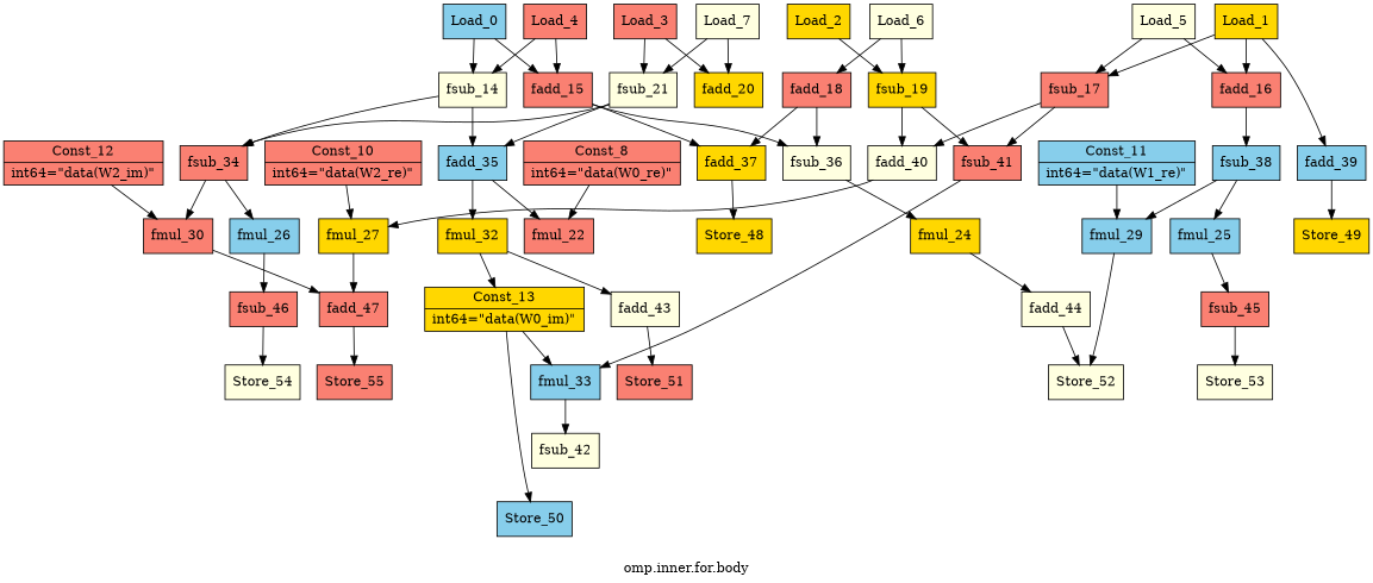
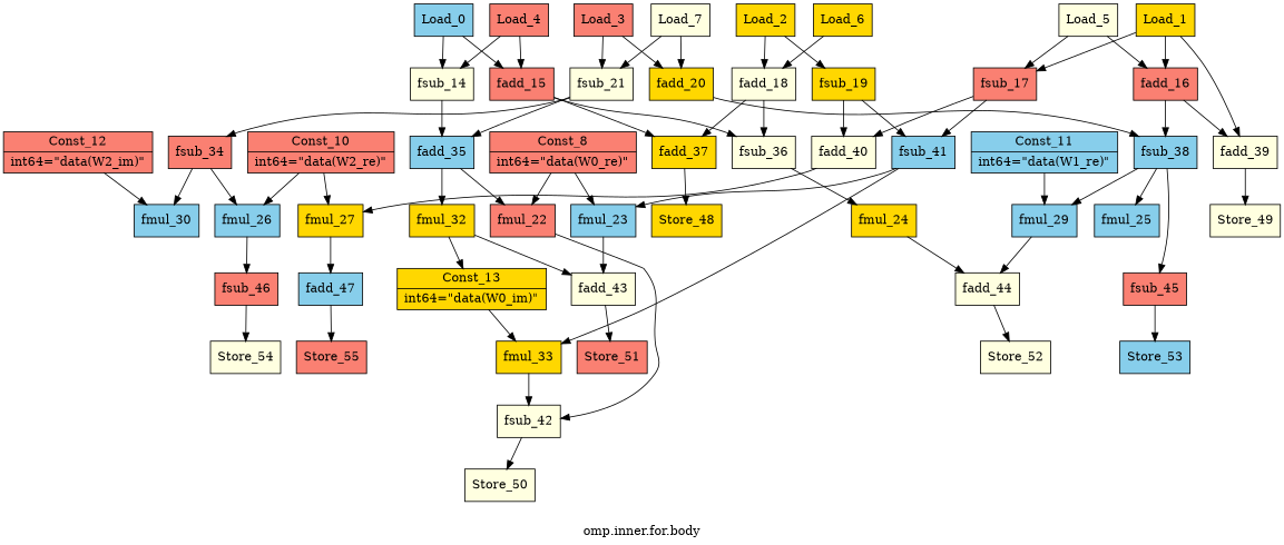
  digraph {
    label="omp.inner.for.body"
    node [fillcolor=lightyellow opcode=fadd shape=record style=filled type=op]
    edge [operand=any2input]
    n1 [data=in_re fillcolor=skyblue label="{Load_0}" opcode=input type=""]
    n2 [label="{fsub_14}"]
    n3 [fillcolor=salmon label="{fadd_15}"]
    n4 [fillcolor=salmon label="{fsub_34}"]
    n5 [fillcolor=skyblue label="{fadd_35}"]
    n6 [label="{fsub_36}"]
    n7 [fillcolor=gold label="{fadd_37}"]
    n8 [fillcolor=skyblue label="{fmul_26}" opcode=fmul]
-   n9 [fillcolor=salmon label="{fmul_30}" opcode=fmul]
+   n9 [fillcolor=skyblue label="{fmul_30}" opcode=fmul]
    n10 [fillcolor=salmon label="{fmul_22}" opcode=fmul]
    n11 [fillcolor=gold label="{fmul_32}" opcode=fmul]
    n12 [fillcolor=gold label="{fmul_24}" opcode=fmul]
    n13 [data=out_re fillcolor=gold label="{Store_48}" opcode=output type=""]
    n14 [data=in_im fillcolor=gold label="{Load_1}" opcode=input type=""]
    n15 [fillcolor=salmon label="{fadd_16}"]
    n16 [fillcolor=salmon label="{fsub_17}"]
-   n17 [fillcolor=skyblue label="{fadd_39}"]
+   n17 [label="{fadd_39}"]
    n18 [fillcolor=skyblue label="{fsub_38}"]
    n19 [label="{fadd_40}"]
-   n20 [fillcolor=salmon label="{fsub_41}"]
+   n20 [fillcolor=skyblue label="{fsub_41}"]
    n21 [fillcolor=skyblue label="{fmul_25}" opcode=fmul]
    n22 [fillcolor=skyblue label="{fmul_29}" opcode=fmul]
-   n23 [data=out_im fillcolor=gold label="{Store_49}" opcode=output type=""]
+   n23 [data=out_im label="{Store_49}" opcode=output type=""]
    n24 [fillcolor=gold label="{fmul_27}" opcode=fmul]
-   n26 [fillcolor=skyblue label="{fmul_33}" opcode=fmul]
+   n25 [fillcolor=skyblue label="{fmul_23}" opcode=fmul]
+   n26 [fillcolor=gold label="{fmul_33}" opcode=fmul]
    n27 [data=in_re fillcolor=gold label="{Load_2}" opcode=input type=""]
-   n28 [fillcolor=salmon label="{fadd_18}"]
+   n28 [label="{fadd_18}"]
    n29 [fillcolor=gold label="{fsub_19}"]
    n30 [data=in_im fillcolor=salmon label="{Load_3}" opcode=input type=""]
    n31 [fillcolor=gold label="{fadd_20}"]
    n32 [label="{fsub_21}"]
    n33 [data=in_re fillcolor=salmon label="{Load_4}" opcode=input type=""]
    n34 [data=in_im label="{Load_5}" opcode=input type=""]
-   n35 [data=in_re label="{Load_6}" opcode=input type=""]
+   n35 [data=in_re fillcolor=gold label="{Load_6}" opcode=input type=""]
    n36 [data=in_im label="{Load_7}" opcode=input type=""]
    n37 [fillcolor=salmon label="{fsub_46}"]
-   n38 [fillcolor=salmon label="{fadd_47}"]
+   n38 [fillcolor=skyblue label="{fadd_47}"]
    n39 [label="{fsub_42}"]
    n40 [label="{fadd_43}"]
    n41 [constVal=1 fillcolor=gold int64=0 label="{Const_13|int64=\"data(W0_im)\"}" opcode=const type=""]
    n42 [label="{fadd_44}"]
    n43 [fillcolor=salmon label="{fsub_45}"]
    n44 [data=out_re label="{Store_54}" opcode=output type=""]
    n45 [data=out_im fillcolor=salmon label="{Store_55}" opcode=output type=""]
-   n46 [data=out_re fillcolor=skyblue label="{Store_50}" opcode=output type=""]
+   n46 [data=out_re label="{Store_50}" opcode=output type=""]
    n47 [data=out_im fillcolor=salmon label="{Store_51}" opcode=output type=""]
    n48 [data=out_im label="{Store_52}" opcode=output type=""]
-   n49 [data=out_re label="{Store_53}" opcode=output type=""]
+   n49 [data=out_re fillcolor=skyblue label="{Store_53}" opcode=output type=""]
    n50 [constVal=1 fillcolor=salmon int64=1 label="{Const_8|int64=\"data(W0_re)\"}" opcode=const type=""]
    n51 [constVal=1 fillcolor=salmon int64=1 label="{Const_10|int64=\"data(W2_re)\"}" opcode=const type=""]
    n52 [constVal=1 fillcolor=skyblue int64=1 label="{Const_11|int64=\"data(W1_re)\"}" opcode=const type=""]
    n53 [constVal=1 fillcolor=salmon int64=0 label="{Const_12|int64=\"data(W2_im)\"}" opcode=const type=""]
    n1 -> n2
    n1 -> n3
-   n2 -> n4
    n2 -> n5
    n3 -> n6
    n3 -> n7
    n4 -> n8
    n4 -> n9
    n5 -> n10
    n5 -> n11
    n6 -> n12
    n7 -> n13
    n8 -> n37
-   n9 -> n38
+   n10 -> n39
    n11 -> n40
    n11 -> n41
    n12 -> n42
    n14 -> n15
    n14 -> n16
    n14 -> n17
+   n15 -> n17
    n15 -> n18
    n16 -> n19
    n16 -> n20
    n17 -> n23
    n18 -> n21
    n18 -> n22
    n19 -> n24
+   n20 -> n25
    n20 -> n26
-   n21 -> n43
-   n22 -> n48
+   n18 -> n43
+   n22 -> n42
    n24 -> n38
+   n25 -> n40
    n26 -> n39
+   n27 -> n28
    n27 -> n29
    n28 -> n6
    n28 -> n7
    n29 -> n19
    n29 -> n20
    n30 -> n31
    n30 -> n32
+   n31 -> n18
    n32 -> n4
    n32 -> n5
    n33 -> n2
    n33 -> n3
    n34 -> n15
    n34 -> n16
    n35 -> n28
-   n35 -> n29
    n36 -> n31
    n36 -> n32
    n37 -> n44
    n38 -> n45
-   n41 -> n46
+   n39 -> n46
    n40 -> n47
    n41 -> n26
    n42 -> n48
    n43 -> n49
    n50 -> n10
+   n50 -> n25
+   n51 -> n8
    n51 -> n24
    n52 -> n22
    n53 -> n9
  }
